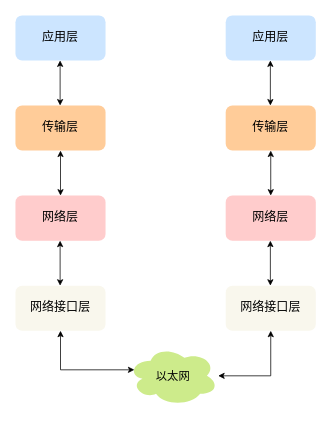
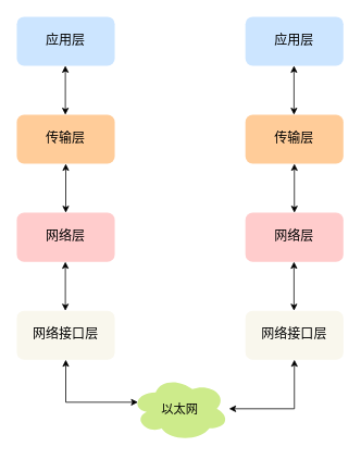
  <mxCell id="0" />
  <mxCell id="1" parent="0" />
  <mxCell id="2" value="网络层" style="rounded=1;whiteSpace=wrap;html=1;fontSize=16;fontFamily=Courier New;fillColor=#ffcccc;strokeColor=none;" vertex="1" parent="1"><mxGeometry x="20" y="260" width="120" height="60" as="geometry" /></mxCell>
  <mxCell id="3" value="网络层" style="rounded=1;whiteSpace=wrap;html=1;fontSize=16;fontFamily=Courier New;fillColor=#ffcccc;strokeColor=none;" vertex="1" parent="1"><mxGeometry x="300" y="260" width="120" height="60" as="geometry" /></mxCell>
  <mxCell id="4" style="edgeStyle=orthogonalEdgeStyle;rounded=0;orthogonalLoop=1;jettySize=auto;html=1;entryX=0.5;entryY=0;entryDx=0;entryDy=0;startArrow=classic;startFill=1;endArrow=classic;endFill=1;fontFamily=Courier New;fontSize=16;" edge="1" parent="1" source="5" target="2"><mxGeometry relative="1" as="geometry" /></mxCell>
  <mxCell id="5" value="传输层" style="rounded=1;whiteSpace=wrap;html=1;fontSize=16;fontFamily=Courier New;fillColor=#ffcc99;strokeColor=none;" vertex="1" parent="1"><mxGeometry x="20" y="140" width="120" height="60" as="geometry" /></mxCell>
  <mxCell id="6" style="edgeStyle=orthogonalEdgeStyle;rounded=0;orthogonalLoop=1;jettySize=auto;html=1;entryX=0.5;entryY=0;entryDx=0;entryDy=0;startArrow=classic;startFill=1;endArrow=classic;endFill=1;fontFamily=Courier New;fontSize=16;" edge="1" parent="1" source="7" target="3"><mxGeometry relative="1" as="geometry" /></mxCell>
  <mxCell id="7" value="传输层" style="rounded=1;whiteSpace=wrap;html=1;fontSize=16;fontFamily=Courier New;fillColor=#ffcc99;strokeColor=none;" vertex="1" parent="1"><mxGeometry x="300" y="140" width="120" height="60" as="geometry" /></mxCell>
  <mxCell id="8" value="应用层" style="rounded=1;whiteSpace=wrap;html=1;fontSize=16;fontFamily=Courier New;fillColor=#cce5ff;strokeColor=none;" vertex="1" parent="1"><mxGeometry x="20" y="20" width="120" height="60" as="geometry" /></mxCell>
  <mxCell id="9" value="应用层" style="rounded=1;whiteSpace=wrap;html=1;fontSize=16;fontFamily=Courier New;fillColor=#cce5ff;strokeColor=none;" vertex="1" parent="1"><mxGeometry x="300" y="20" width="120" height="60" as="geometry" /></mxCell>
  <mxCell id="10" style="edgeStyle=orthogonalEdgeStyle;rounded=0;orthogonalLoop=1;jettySize=auto;html=1;entryX=0.5;entryY=0;entryDx=0;entryDy=0;startArrow=classic;startFill=1;endArrow=classic;endFill=1;fontFamily=Courier New;fontSize=16;" edge="1" parent="1"><mxGeometry relative="1" as="geometry"><mxPoint x="79.5" y="80" as="sourcePoint" /><mxPoint x="79.5" y="140" as="targetPoint" /></mxGeometry></mxCell>
  <mxCell id="11" style="edgeStyle=orthogonalEdgeStyle;rounded=0;orthogonalLoop=1;jettySize=auto;html=1;entryX=0.5;entryY=0;entryDx=0;entryDy=0;startArrow=classic;startFill=1;endArrow=classic;endFill=1;fontFamily=Courier New;fontSize=16;" edge="1" parent="1"><mxGeometry relative="1" as="geometry"><mxPoint x="359.5" y="80" as="sourcePoint" /><mxPoint x="359.5" y="140" as="targetPoint" /></mxGeometry></mxCell>
  <mxCell id="12" style="edgeStyle=orthogonalEdgeStyle;rounded=0;orthogonalLoop=1;jettySize=auto;html=1;entryX=0.07;entryY=0.4;entryDx=0;entryDy=0;entryPerimeter=0;startArrow=classic;startFill=1;" edge="1" parent="1" source="13" target="18"><mxGeometry relative="1" as="geometry"><Array as="points"><mxPoint x="80" y="492" /></Array></mxGeometry></mxCell>
  <mxCell id="13" value="网络接口层" style="rounded=1;whiteSpace=wrap;html=1;fontSize=16;fontFamily=Courier New;fillColor=#f9f7ed;strokeColor=none;" vertex="1" parent="1"><mxGeometry x="20" y="380" width="120" height="60" as="geometry" /></mxCell>
  <mxCell id="14" style="edgeStyle=orthogonalEdgeStyle;rounded=0;orthogonalLoop=1;jettySize=auto;html=1;entryX=0.5;entryY=0;entryDx=0;entryDy=0;startArrow=classic;startFill=1;endArrow=classic;endFill=1;fontFamily=Courier New;fontSize=16;" edge="1" parent="1"><mxGeometry relative="1" as="geometry"><mxPoint x="79.5" y="320" as="sourcePoint" /><mxPoint x="79.5" y="380" as="targetPoint" /></mxGeometry></mxCell>
  <mxCell id="15" value="网络接口层" style="rounded=1;whiteSpace=wrap;html=1;fontSize=16;fontFamily=Courier New;fillColor=#f9f7ed;strokeColor=none;" vertex="1" parent="1"><mxGeometry x="300" y="380" width="120" height="60" as="geometry" /></mxCell>
  <mxCell id="16" style="edgeStyle=orthogonalEdgeStyle;rounded=0;orthogonalLoop=1;jettySize=auto;html=1;entryX=0.5;entryY=0;entryDx=0;entryDy=0;startArrow=classic;startFill=1;endArrow=classic;endFill=1;fontFamily=Courier New;fontSize=16;" edge="1" parent="1"><mxGeometry relative="1" as="geometry"><mxPoint x="359.5" y="320" as="sourcePoint" /><mxPoint x="359.5" y="380" as="targetPoint" /></mxGeometry></mxCell>
  <mxCell id="17" style="edgeStyle=orthogonalEdgeStyle;rounded=0;orthogonalLoop=1;jettySize=auto;html=1;entryX=0.5;entryY=1;entryDx=0;entryDy=0;startArrow=classic;startFill=1;" edge="1" parent="1" source="18" target="15"><mxGeometry relative="1" as="geometry" /></mxCell>
- <mxCell id="18" value="以太网" style="ellipse;shape=cloud;whiteSpace=wrap;html=1;fillColor=#cdeb8b;strokeColor=none;fontSize=15;" vertex="1" parent="1"><mxGeometry x="170" y="460" width="120" height="80" as="geometry" /></mxCell>
+ <mxCell id="18" value="以太网" style="ellipse;shape=cloud;whiteSpace=wrap;html=1;fillColor=#cdeb8b;strokeColor=none;fontSize=15;" vertex="1" parent="1"><mxGeometry x="160" y="460" width="120" height="80" as="geometry" /></mxCell>
